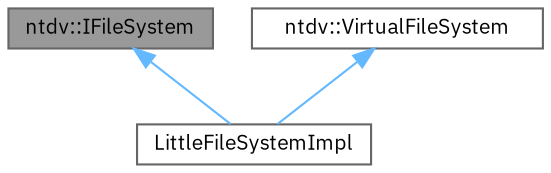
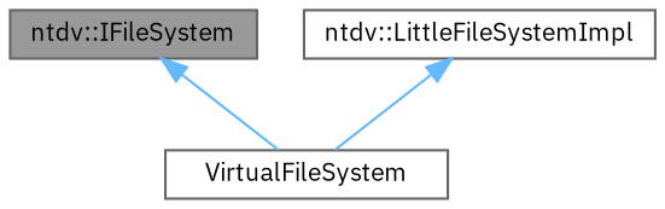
  digraph {
    fontname="IBM Plex Sans"
    node [color=gray40 fillcolor=white fontname="IBM Plex Sans" fontsize=10 shape=box style=filled]
    edge [color=steelblue1 dir=back fontname="IBM Plex Sans" fontsize=10 labelfontname=Helvetica labelfontsize=10 style=solid]
    n1 [fillcolor=grey60 fontcolor=black height=0.2 label="ntdv::IFileSystem" width=0.4]
-   n2 [height=0.2 label=LittleFileSystemImpl width=0.4]
-   n3 [height=0.2 label="ntdv::VirtualFileSystem" width=0.4]
+   n2 [height=0.2 label=VirtualFileSystem width=0.4]
+   n3 [height=0.2 label="ntdv::LittleFileSystemImpl" width=0.4]
    n1 -> n2
    n3 -> n2
  }
